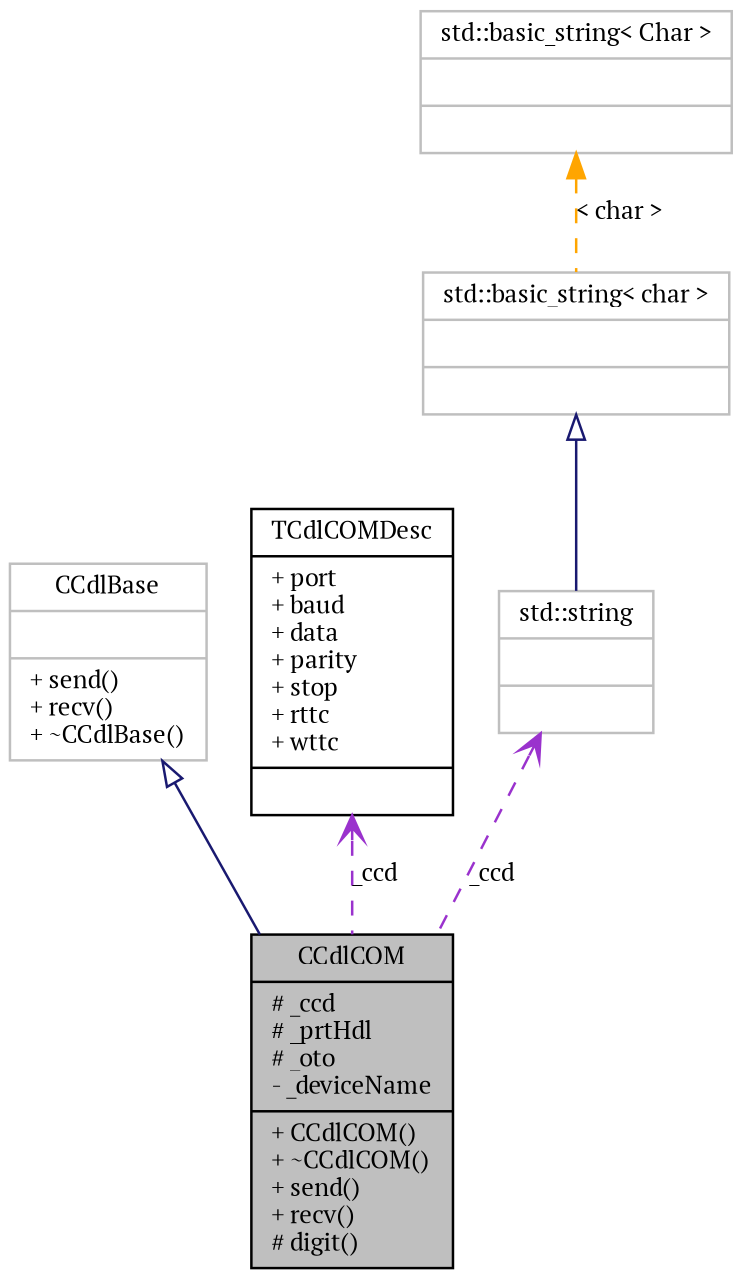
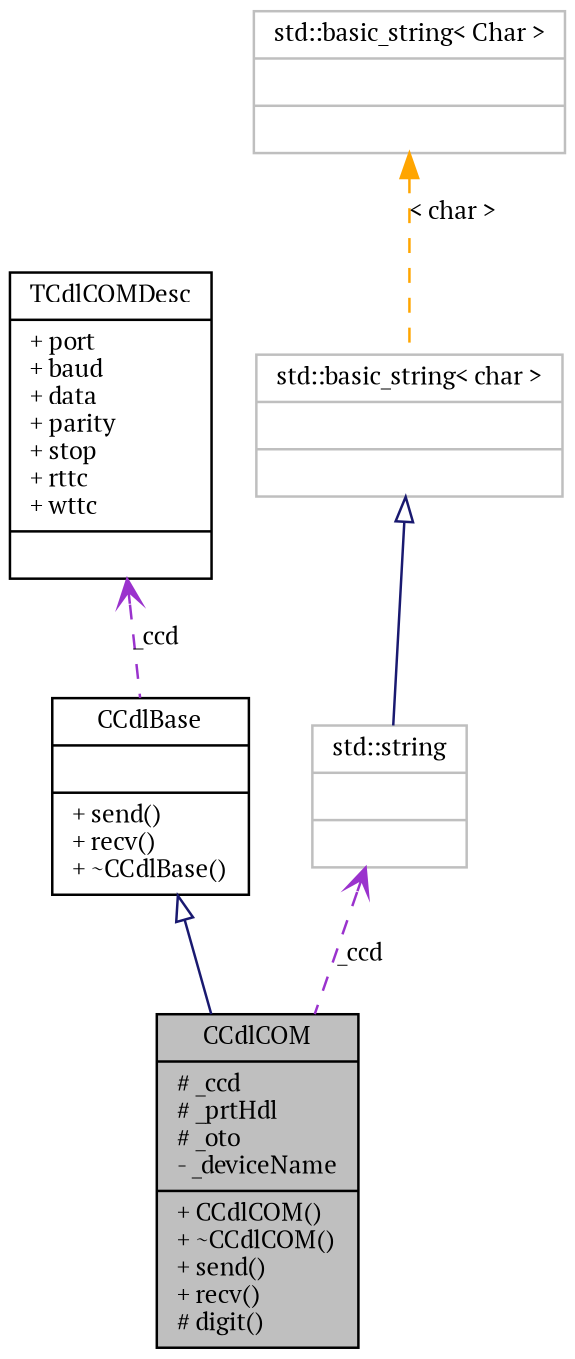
  digraph {
    fontname="PT Serif"
    node [color=black fillcolor=white fontname="PT Serif" fontsize=10 shape=record style=filled]
    edge [arrowtail=empty color=midnightblue dir=back fontname="PT Serif" fontsize=10 labelfontname="FreeSans.ttf" labelfontsize=10 style=dashed]
    n1 [fillcolor=grey75 fontcolor=black height=0.2 label="{CCdlCOM\n|# _ccd\l# _prtHdl\l# _oto\l- _deviceName\l|+ CCdlCOM()\l+ ~CCdlCOM()\l+ send()\l+ recv()\l# digit()\l}" width=0.4]
-   n2 [color=grey75 height=0.2 label="{CCdlBase\n||+ send()\l+ recv()\l+ ~CCdlBase()\l}" width=0.4]
+   n2 [height=0.2 label="{CCdlBase\n||+ send()\l+ recv()\l+ ~CCdlBase()\l}" width=0.4]
    n3 [height=0.2 label="{TCdlCOMDesc\n|+ port\l+ baud\l+ data\l+ parity\l+ stop\l+ rttc\l+ wttc\l|}" width=0.4]
    n4 [color=grey75 height=0.2 label="{std::string\n||}" width=0.4]
    n5 [color=grey75 height=0.2 label="{std::basic_string\< char \>\n||}" width=0.4]
    n6 [color=grey75 height=0.2 label="{std::basic_string\< Char \>\n||}" width=0.4]
    n2 -> n1 [style=solid]
-   n3 -> n1 [arrowtail=open color=darkorchid3 label=_ccd]
+   n3 -> n2 [arrowtail=open color=darkorchid3 label=_ccd]
    n4 -> n1 [arrowtail=open color=darkorchid3 label=_ccd]
    n5 -> n4 [style=solid]
    n6 -> n5 [color=orange label="\< char \>" arrowtail=""]
  }
